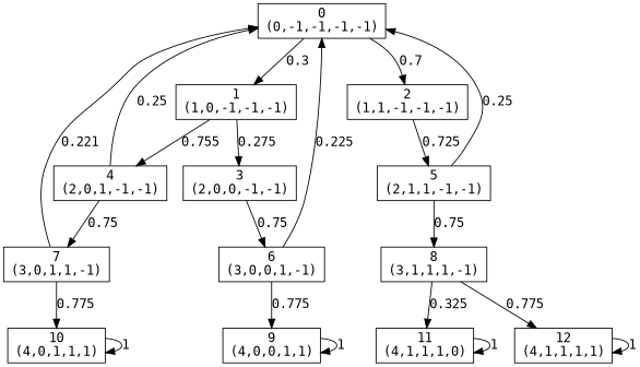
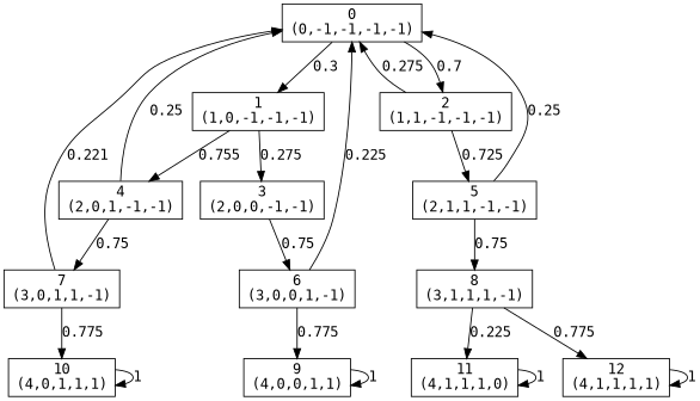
  digraph {
    fontname="DejaVu Sans Mono"
    node [fontname="DejaVu Sans Mono" shape=box]
    edge [fontname="DejaVu Sans Mono"]
    n1 [label="0\n(0,-1,-1,-1,-1)"]
    n2 [label="1\n(1,0,-1,-1,-1)"]
    n3 [label="2\n(1,1,-1,-1,-1)"]
    n4 [label="3\n(2,0,0,-1,-1)"]
    n5 [label="4\n(2,0,1,-1,-1)"]
    n6 [label="5\n(2,1,1,-1,-1)"]
    n7 [label="6\n(3,0,0,1,-1)"]
    n8 [label="7\n(3,0,1,1,-1)"]
    n9 [label="8\n(3,1,1,1,-1)"]
    n10 [label="9\n(4,0,0,1,1)"]
    n11 [label="10\n(4,0,1,1,1)"]
    n12 [label="11\n(4,1,1,1,0)"]
    n13 [label="12\n(4,1,1,1,1)"]
    n1 -> n2 [label=0.3]
    n1 -> n3 [label=0.7]
    n2 -> n4 [label=0.275]
    n2 -> n5 [label=0.755]
+   n3 -> n1 [label=0.275]
    n3 -> n6 [label=0.725]
    n4 -> n7 [label=0.75]
    n5 -> n1 [label=0.25]
    n5 -> n8 [label=0.75]
    n6 -> n1 [label=0.25]
    n6 -> n9 [label=0.75]
    n7 -> n1 [label=0.225]
    n7 -> n10 [label=0.775]
    n8 -> n1 [label=0.221]
    n8 -> n11 [label=0.775]
-   n9 -> n12 [label=0.325]
+   n9 -> n12 [label=0.225]
    n9 -> n13 [label=0.775]
    n10 -> n10 [label=1]
    n11 -> n11 [label=1]
    n12 -> n12 [label=1]
    n13 -> n13 [label=1]
  }
